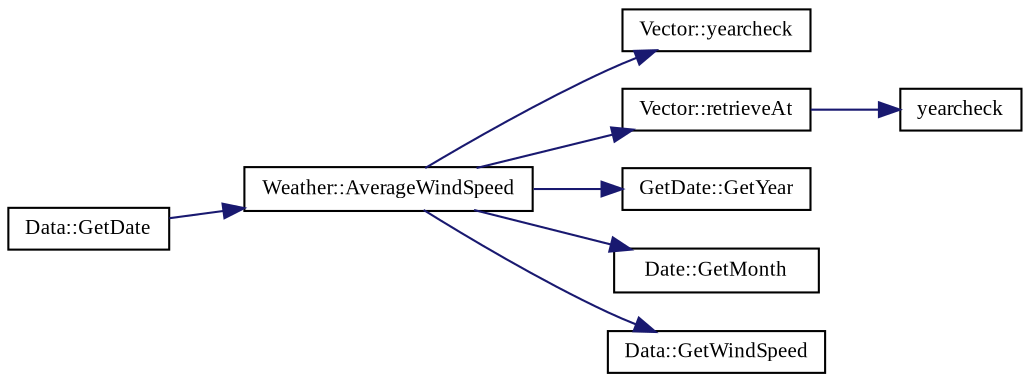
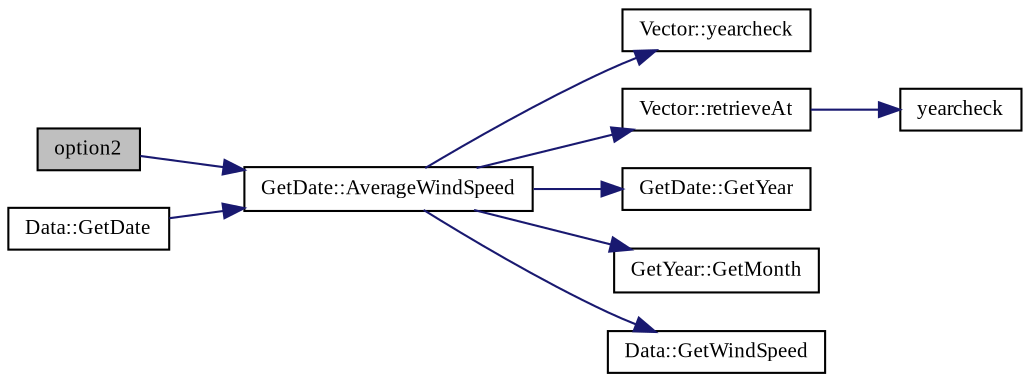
  digraph {
    fontname="Liberation Serif"
    rankdir=LR
    node [color=black fillcolor=white fontname="Liberation Serif" fontsize=10 shape=record style=filled]
    edge [color=midnightblue fontname="Liberation Serif" fontsize=10 labelfontname=Helvetica labelfontsize=10 style=solid]
-   n2 [height=0.2 label="Weather::AverageWindSpeed" width=0.4]
+   n1 [fillcolor=grey75 fontcolor=black height=0.2 label=option2 width=0.4]
+   n2 [height=0.2 label="GetDate::AverageWindSpeed" width=0.4]
    n3 [height=0.2 label=yearcheck width=0.4]
    n4 [height=0.2 label="Vector::yearcheck" width=0.4]
    n5 [height=0.2 label="Vector::retrieveAt" width=0.4]
    n6 [height=0.2 label="GetDate::GetYear" width=0.4]
-   n7 [height=0.2 label="Date::GetMonth" width=0.4]
+   n7 [height=0.2 label="GetYear::GetMonth" width=0.4]
    n8 [height=0.2 label="Data::GetWindSpeed" width=0.4]
    n9 [height=0.2 label="Data::GetDate" width=0.4]
+   n1 -> n2
    n2 -> n4
    n2 -> n5
    n2 -> n6
    n2 -> n7
    n2 -> n8
    n5 -> n3
    n9 -> n2
  }
